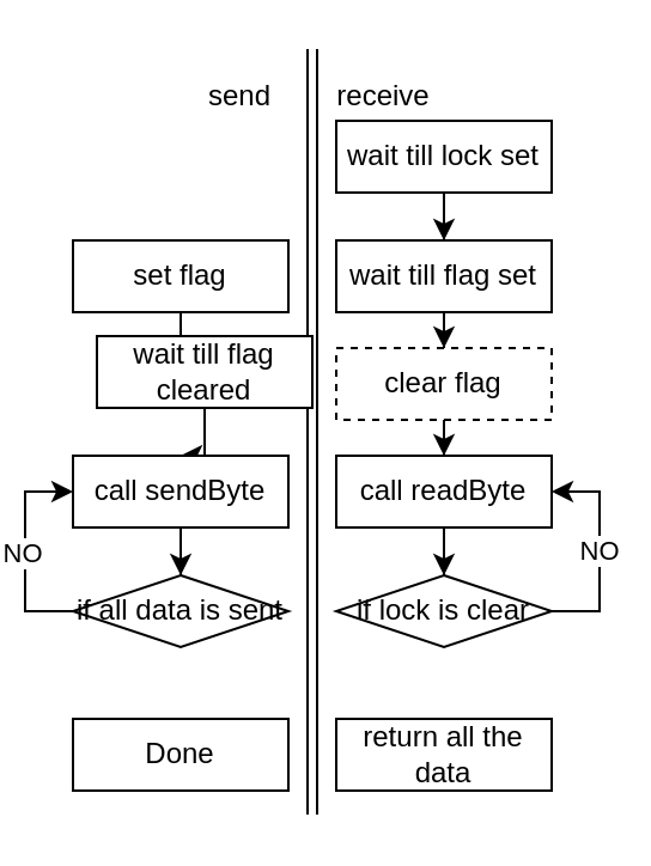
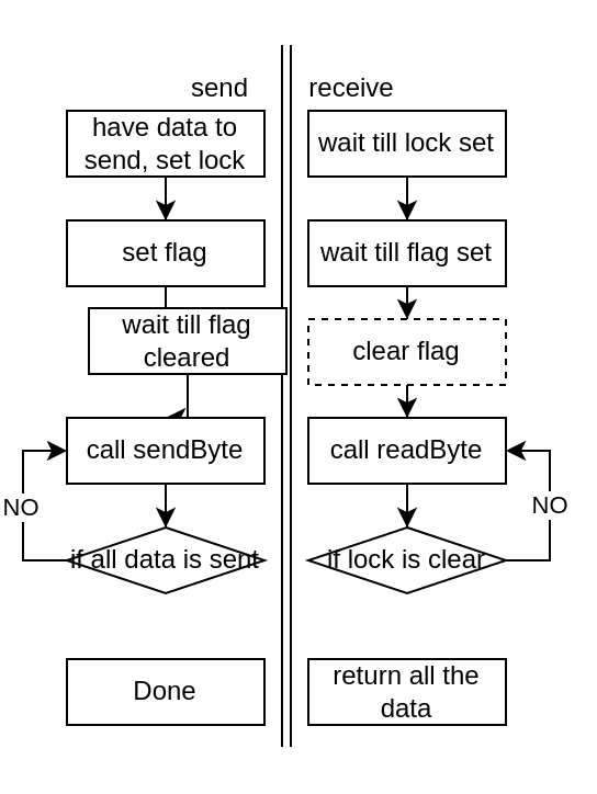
  <mxCell id="0" />
  <mxCell id="1" parent="0" />
  <mxCell id="2" value="" style="shape=link;html=1;" edge="1" parent="1"><mxGeometry width="50" height="50" relative="1" as="geometry"><mxPoint x="120" y="20" as="sourcePoint" /><mxPoint x="120" y="340" as="targetPoint" /></mxGeometry></mxCell>
  <mxCell id="3" value="" style="edgeStyle=orthogonalEdgeStyle;rounded=0;orthogonalLoop=1;jettySize=auto;html=1;" edge="1" parent="1" source="4" target="6"><mxGeometry relative="1" as="geometry" /></mxCell>
  <mxCell id="4" value="wait till lock set" style="rounded=0;whiteSpace=wrap;html=1;" vertex="1" parent="1"><mxGeometry x="130" y="50" width="90" height="30" as="geometry" /></mxCell>
  <mxCell id="5" value="" style="edgeStyle=orthogonalEdgeStyle;rounded=0;orthogonalLoop=1;jettySize=auto;html=1;" edge="1" parent="1" source="6" target="8"><mxGeometry relative="1" as="geometry" /></mxCell>
  <mxCell id="6" value="wait till flag set" style="rounded=0;whiteSpace=wrap;html=1;" vertex="1" parent="1"><mxGeometry x="130" y="100" width="90" height="30" as="geometry" /></mxCell>
  <mxCell id="7" value="" style="edgeStyle=orthogonalEdgeStyle;rounded=0;orthogonalLoop=1;jettySize=auto;html=1;" edge="1" parent="1" source="8" target="10"><mxGeometry relative="1" as="geometry" /></mxCell>
  <mxCell id="8" value="clear flag" style="rounded=0;whiteSpace=wrap;html=1;dashed=1;" vertex="1" parent="1"><mxGeometry x="130" y="145" width="90" height="30" as="geometry" /></mxCell>
  <mxCell id="9" value="" style="edgeStyle=orthogonalEdgeStyle;rounded=0;orthogonalLoop=1;jettySize=auto;html=1;" edge="1" parent="1" source="10" target="12"><mxGeometry relative="1" as="geometry" /></mxCell>
  <mxCell id="10" value="call readByte" style="rounded=0;whiteSpace=wrap;html=1;" vertex="1" parent="1"><mxGeometry x="130" y="190" width="90" height="30" as="geometry" /></mxCell>
  <mxCell id="11" value="NO" style="edgeStyle=orthogonalEdgeStyle;rounded=0;orthogonalLoop=1;jettySize=auto;html=1;exitX=1;exitY=0.5;exitDx=0;exitDy=0;entryX=1;entryY=0.5;entryDx=0;entryDy=0;" edge="1" parent="1" source="12" target="10"><mxGeometry relative="1" as="geometry"><Array as="points"><mxPoint x="240" y="255" /><mxPoint x="240" y="205" /></Array><mxPoint as="offset" /></mxGeometry></mxCell>
  <mxCell id="12" value="if lock is clear" style="rhombus;rounded=0;whiteSpace=wrap;html=1;" vertex="1" parent="1"><mxGeometry x="130" y="240" width="90" height="30" as="geometry" /></mxCell>
  <mxCell id="13" value="return all the data" style="rounded=0;whiteSpace=wrap;html=1;" vertex="1" parent="1"><mxGeometry x="130" y="300" width="90" height="30" as="geometry" /></mxCell>
  <mxCell id="14" value="receive" style="text;html=1;strokeColor=none;fillColor=none;align=center;verticalAlign=middle;whiteSpace=wrap;rounded=0;" vertex="1" parent="1"><mxGeometry x="130" y="30" width="40" height="20" as="geometry" /></mxCell>
  <mxCell id="15" value="send" style="text;html=1;strokeColor=none;fillColor=none;align=center;verticalAlign=middle;whiteSpace=wrap;rounded=0;" vertex="1" parent="1"><mxGeometry x="70" y="30" width="40" height="20" as="geometry" /></mxCell>
+ <mxCell id="16" value="" style="edgeStyle=orthogonalEdgeStyle;rounded=0;orthogonalLoop=1;jettySize=auto;html=1;" edge="1" parent="1" source="17" target="19"><mxGeometry relative="1" as="geometry" /></mxCell>
+ <mxCell id="17" value="have data to send, set lock" style="rounded=0;whiteSpace=wrap;html=1;" vertex="1" parent="1"><mxGeometry x="20" y="50" width="90" height="30" as="geometry" /></mxCell>
  <mxCell id="18" value="" style="edgeStyle=orthogonalEdgeStyle;rounded=0;orthogonalLoop=1;jettySize=auto;html=1;" edge="1" parent="1" source="19" target="21"><mxGeometry relative="1" as="geometry" /></mxCell>
  <mxCell id="19" value="set flag" style="rounded=0;whiteSpace=wrap;html=1;" vertex="1" parent="1"><mxGeometry x="20" y="100" width="90" height="30" as="geometry" /></mxCell>
  <mxCell id="20" value="" style="edgeStyle=orthogonalEdgeStyle;rounded=0;orthogonalLoop=1;jettySize=auto;html=1;" edge="1" parent="1" source="21" target="23"><mxGeometry relative="1" as="geometry" /></mxCell>
  <mxCell id="21" value="wait till flag cleared" style="rounded=0;whiteSpace=wrap;html=1;" vertex="1" parent="1"><mxGeometry x="30" y="140" width="90" height="30" as="geometry" /></mxCell>
  <mxCell id="22" value="" style="edgeStyle=orthogonalEdgeStyle;rounded=0;orthogonalLoop=1;jettySize=auto;html=1;" edge="1" parent="1" source="23" target="26"><mxGeometry relative="1" as="geometry" /></mxCell>
  <mxCell id="23" value="call sendByte" style="rounded=0;whiteSpace=wrap;html=1;" vertex="1" parent="1"><mxGeometry x="20" y="190" width="90" height="30" as="geometry" /></mxCell>
  <mxCell id="24" style="edgeStyle=orthogonalEdgeStyle;rounded=0;orthogonalLoop=1;jettySize=auto;html=1;exitX=0;exitY=0.5;exitDx=0;exitDy=0;entryX=0;entryY=0.5;entryDx=0;entryDy=0;" edge="1" parent="1" source="26" target="23"><mxGeometry relative="1" as="geometry" /></mxCell>
  <mxCell id="25" value="NO" style="edgeLabel;html=1;align=center;verticalAlign=middle;resizable=0;points=[];" vertex="1" connectable="0" parent="24"><mxGeometry x="0.333" y="2" relative="1" as="geometry"><mxPoint y="15" as="offset" /></mxGeometry></mxCell>
  <mxCell id="26" value="if all data is sent" style="rhombus;rounded=0;whiteSpace=wrap;html=1;" vertex="1" parent="1"><mxGeometry x="20" y="240" width="90" height="30" as="geometry" /></mxCell>
  <mxCell id="27" value="Done" style="rounded=0;whiteSpace=wrap;html=1;" vertex="1" parent="1"><mxGeometry x="20" y="300" width="90" height="30" as="geometry" /></mxCell>
